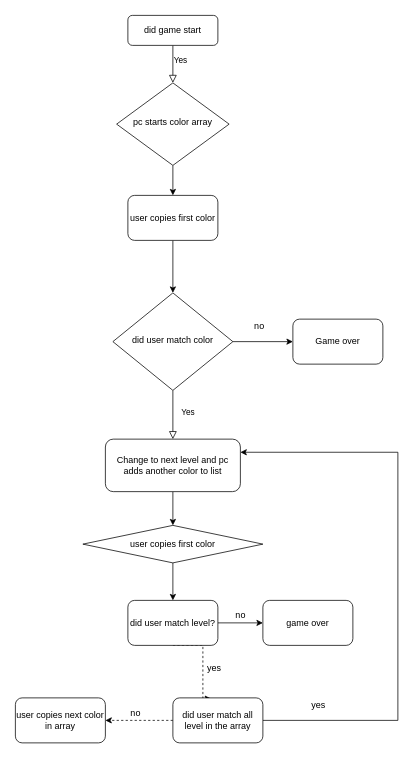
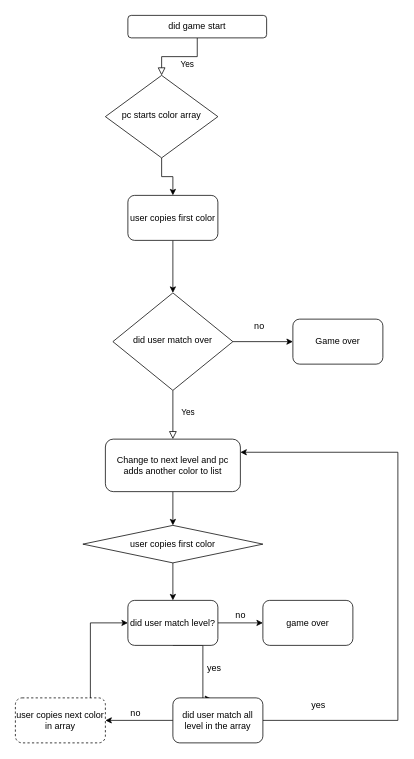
  <mxCell id="0" />
  <mxCell id="1" parent="0" />
  <mxCell id="2" value="&lt;div&gt;Yes&lt;/div&gt;" style="rounded=0;html=1;jettySize=auto;orthogonalLoop=1;fontSize=11;endArrow=block;endFill=0;endSize=8;strokeWidth=1;shadow=0;labelBackgroundColor=none;edgeStyle=orthogonalEdgeStyle;" parent="1" source="3" target="5" edge="1"><mxGeometry x="-0.2" y="10" relative="1" as="geometry"><mxPoint as="offset" /></mxGeometry></mxCell>
- <mxCell id="3" value="did game start" style="rounded=1;whiteSpace=wrap;html=1;fontSize=12;glass=0;strokeWidth=1;shadow=0;" parent="1" vertex="1"><mxGeometry x="170" y="20" width="120" height="40" as="geometry" /></mxCell>
+ <mxCell id="3" value="did game start" style="rounded=1;whiteSpace=wrap;html=1;fontSize=12;glass=0;strokeWidth=1;shadow=0;" parent="1" vertex="1"><mxGeometry x="170" y="20" width="185" height="30" as="geometry" /></mxCell>
  <mxCell id="4" style="edgeStyle=orthogonalEdgeStyle;rounded=0;orthogonalLoop=1;jettySize=auto;html=1;exitX=0.5;exitY=1;exitDx=0;exitDy=0;entryX=0.5;entryY=0;entryDx=0;entryDy=0;" edge="1" parent="1" source="5" target="14"><mxGeometry relative="1" as="geometry" /></mxCell>
- <mxCell id="5" value="pc starts color array" style="rhombus;whiteSpace=wrap;html=1;shadow=0;fontFamily=Helvetica;fontSize=12;align=center;strokeWidth=1;spacing=6;spacingTop=-4;" parent="1" vertex="1"><mxGeometry x="155" y="110" width="150" height="110" as="geometry" /></mxCell>
+ <mxCell id="5" value="pc starts color array" style="rhombus;whiteSpace=wrap;html=1;shadow=0;fontFamily=Helvetica;fontSize=12;align=center;strokeWidth=1;spacing=6;spacingTop=-4;" parent="1" vertex="1"><mxGeometry x="140" y="100" width="150" height="110" as="geometry" /></mxCell>
  <mxCell id="6" value="Yes" style="rounded=0;html=1;jettySize=auto;orthogonalLoop=1;fontSize=11;endArrow=block;endFill=0;endSize=8;strokeWidth=1;shadow=0;labelBackgroundColor=none;edgeStyle=orthogonalEdgeStyle;" parent="1" source="8" target="10" edge="1"><mxGeometry x="-0.111" y="20" relative="1" as="geometry"><mxPoint as="offset" /></mxGeometry></mxCell>
  <mxCell id="7" style="edgeStyle=orthogonalEdgeStyle;rounded=0;orthogonalLoop=1;jettySize=auto;html=1;exitX=1;exitY=0.5;exitDx=0;exitDy=0;entryX=0;entryY=0.5;entryDx=0;entryDy=0;" edge="1" parent="1" source="8" target="11"><mxGeometry relative="1" as="geometry" /></mxCell>
- <mxCell id="8" value="did user match color" style="rhombus;whiteSpace=wrap;html=1;shadow=0;fontFamily=Helvetica;fontSize=12;align=center;strokeWidth=1;spacing=6;spacingTop=-4;" parent="1" vertex="1"><mxGeometry x="150" y="390" width="160" height="130" as="geometry" /></mxCell>
+ <mxCell id="8" value="did user match over" style="rhombus;whiteSpace=wrap;html=1;shadow=0;fontFamily=Helvetica;fontSize=12;align=center;strokeWidth=1;spacing=6;spacingTop=-4;" parent="1" vertex="1"><mxGeometry x="150" y="390" width="160" height="130" as="geometry" /></mxCell>
  <mxCell id="9" style="edgeStyle=orthogonalEdgeStyle;rounded=0;orthogonalLoop=1;jettySize=auto;html=1;exitX=0.5;exitY=1;exitDx=0;exitDy=0;" edge="1" parent="1" source="10" target="16"><mxGeometry relative="1" as="geometry"><mxPoint x="230" y="890" as="targetPoint" /></mxGeometry></mxCell>
  <mxCell id="10" value="Change to next level and pc adds another color to list" style="rounded=1;whiteSpace=wrap;html=1;fontSize=12;glass=0;strokeWidth=1;shadow=0;" parent="1" vertex="1"><mxGeometry x="140" y="585" width="180" height="70" as="geometry" /></mxCell>
  <mxCell id="11" value="Game over" style="rounded=1;whiteSpace=wrap;html=1;" vertex="1" parent="1"><mxGeometry x="390" y="425" width="120" height="60" as="geometry" /></mxCell>
  <mxCell id="12" value="no" style="text;html=1;align=center;verticalAlign=middle;resizable=0;points=[];autosize=1;" vertex="1" parent="1"><mxGeometry x="330" y="425" width="30" height="20" as="geometry" /></mxCell>
  <mxCell id="13" style="edgeStyle=orthogonalEdgeStyle;rounded=0;orthogonalLoop=1;jettySize=auto;html=1;exitX=0.5;exitY=1;exitDx=0;exitDy=0;entryX=0.5;entryY=0;entryDx=0;entryDy=0;" edge="1" parent="1" source="14" target="8"><mxGeometry relative="1" as="geometry" /></mxCell>
  <mxCell id="14" value="user copies first color" style="rounded=1;whiteSpace=wrap;html=1;" vertex="1" parent="1"><mxGeometry x="170" y="260" width="120" height="60" as="geometry" /></mxCell>
  <mxCell id="15" style="edgeStyle=orthogonalEdgeStyle;rounded=0;orthogonalLoop=1;jettySize=auto;html=1;exitX=0.5;exitY=1;exitDx=0;exitDy=0;" edge="1" parent="1" source="16" target="19"><mxGeometry relative="1" as="geometry"><mxPoint x="230" y="960" as="targetPoint" /></mxGeometry></mxCell>
  <mxCell id="16" value="user copies first color" style="rhombus;whiteSpace=wrap;html=1;" vertex="1" parent="1"><mxGeometry x="110" y="700" width="240" height="50" as="geometry" /></mxCell>
- <mxCell id="17" style="edgeStyle=orthogonalEdgeStyle;rounded=0;orthogonalLoop=1;jettySize=auto;html=1;exitX=0.5;exitY=1;exitDx=0;exitDy=0;entryX=0.425;entryY=0.017;entryDx=0;entryDy=0;entryPerimeter=0;dashed=1;" edge="1" parent="1" source="19" target="27"><mxGeometry relative="1" as="geometry"><mxPoint x="230" y="930" as="targetPoint" /><Array as="points"><mxPoint x="270" y="860" /><mxPoint x="270" y="931" /></Array></mxGeometry></mxCell>
+ <mxCell id="17" style="edgeStyle=orthogonalEdgeStyle;rounded=0;orthogonalLoop=1;jettySize=auto;html=1;exitX=0.5;exitY=1;exitDx=0;exitDy=0;entryX=0.425;entryY=0.017;entryDx=0;entryDy=0;entryPerimeter=0;" edge="1" parent="1" source="19" target="27"><mxGeometry relative="1" as="geometry"><mxPoint x="230" y="930" as="targetPoint" /><Array as="points"><mxPoint x="270" y="860" /><mxPoint x="270" y="931" /></Array></mxGeometry></mxCell>
  <mxCell id="18" style="edgeStyle=orthogonalEdgeStyle;rounded=0;orthogonalLoop=1;jettySize=auto;html=1;exitX=1;exitY=0.5;exitDx=0;exitDy=0;" edge="1" parent="1" source="19" target="20"><mxGeometry relative="1" as="geometry"><mxPoint x="360" y="830" as="targetPoint" /></mxGeometry></mxCell>
  <mxCell id="19" value="did user match level?" style="rounded=1;whiteSpace=wrap;html=1;" vertex="1" parent="1"><mxGeometry x="170" y="800" width="120" height="60" as="geometry" /></mxCell>
  <mxCell id="20" value="game over" style="rounded=1;whiteSpace=wrap;html=1;" vertex="1" parent="1"><mxGeometry x="350" y="800" width="120" height="60" as="geometry" /></mxCell>
  <mxCell id="21" value="no" style="text;html=1;align=center;verticalAlign=middle;resizable=0;points=[];autosize=1;" vertex="1" parent="1"><mxGeometry x="305" y="810" width="30" height="20" as="geometry" /></mxCell>
  <mxCell id="22" value="yes" style="text;html=1;align=center;verticalAlign=middle;resizable=0;points=[];autosize=1;" vertex="1" parent="1"><mxGeometry x="270" y="880" width="30" height="20" as="geometry" /></mxCell>
- <mxCell id="24" value="user copies next color in array" style="rounded=1;whiteSpace=wrap;html=1;" vertex="1" parent="1"><mxGeometry x="20" y="930" width="120" height="60" as="geometry" /></mxCell>
- <mxCell id="25" style="edgeStyle=orthogonalEdgeStyle;rounded=0;orthogonalLoop=1;jettySize=auto;html=1;exitX=0;exitY=0.5;exitDx=0;exitDy=0;entryX=1;entryY=0.5;entryDx=0;entryDy=0;dashed=1;" edge="1" parent="1" source="27" target="24"><mxGeometry relative="1" as="geometry" /></mxCell>
+ <mxCell id="23" style="edgeStyle=orthogonalEdgeStyle;rounded=0;orthogonalLoop=1;jettySize=auto;html=1;exitX=0;exitY=0.5;exitDx=0;exitDy=0;entryX=0;entryY=0.5;entryDx=0;entryDy=0;" edge="1" parent="1" source="24" target="19"><mxGeometry relative="1" as="geometry"><mxPoint x="100" y="820" as="targetPoint" /><Array as="points"><mxPoint x="120" y="960" /><mxPoint x="120" y="830" /></Array></mxGeometry></mxCell>
+ <mxCell id="24" value="user copies next color in array" style="rounded=1;whiteSpace=wrap;html=1;dashed=1;" vertex="1" parent="1"><mxGeometry x="20" y="930" width="120" height="60" as="geometry" /></mxCell>
+ <mxCell id="25" style="edgeStyle=orthogonalEdgeStyle;rounded=0;orthogonalLoop=1;jettySize=auto;html=1;exitX=0;exitY=0.5;exitDx=0;exitDy=0;entryX=1;entryY=0.5;entryDx=0;entryDy=0;" edge="1" parent="1" source="27" target="24"><mxGeometry relative="1" as="geometry" /></mxCell>
  <mxCell id="26" style="edgeStyle=orthogonalEdgeStyle;rounded=0;orthogonalLoop=1;jettySize=auto;html=1;exitX=1;exitY=0.5;exitDx=0;exitDy=0;entryX=1;entryY=0.25;entryDx=0;entryDy=0;" edge="1" parent="1" source="27" target="10"><mxGeometry relative="1" as="geometry"><mxPoint x="450" y="560" as="targetPoint" /><Array as="points"><mxPoint x="530" y="960" /><mxPoint x="530" y="603" /></Array></mxGeometry></mxCell>
  <mxCell id="27" value="did user match all level in the array" style="rounded=1;whiteSpace=wrap;html=1;" vertex="1" parent="1"><mxGeometry x="230" y="930" width="120" height="60" as="geometry" /></mxCell>
  <mxCell id="28" value="no" style="text;html=1;align=center;verticalAlign=middle;resizable=0;points=[];autosize=1;" vertex="1" parent="1"><mxGeometry x="165" y="940" width="30" height="20" as="geometry" /></mxCell>
  <mxCell id="29" value="yes" style="text;html=1;align=center;verticalAlign=middle;resizable=0;points=[];autosize=1;" vertex="1" parent="1"><mxGeometry x="409" y="930" width="30" height="20" as="geometry" /></mxCell>
